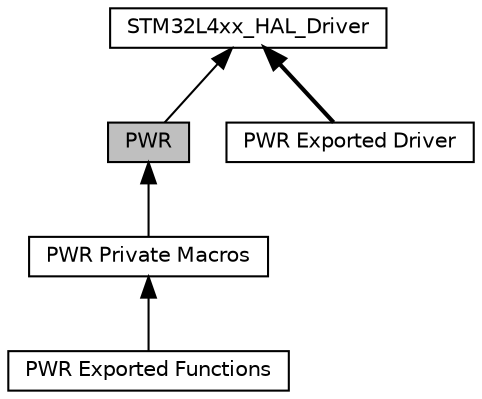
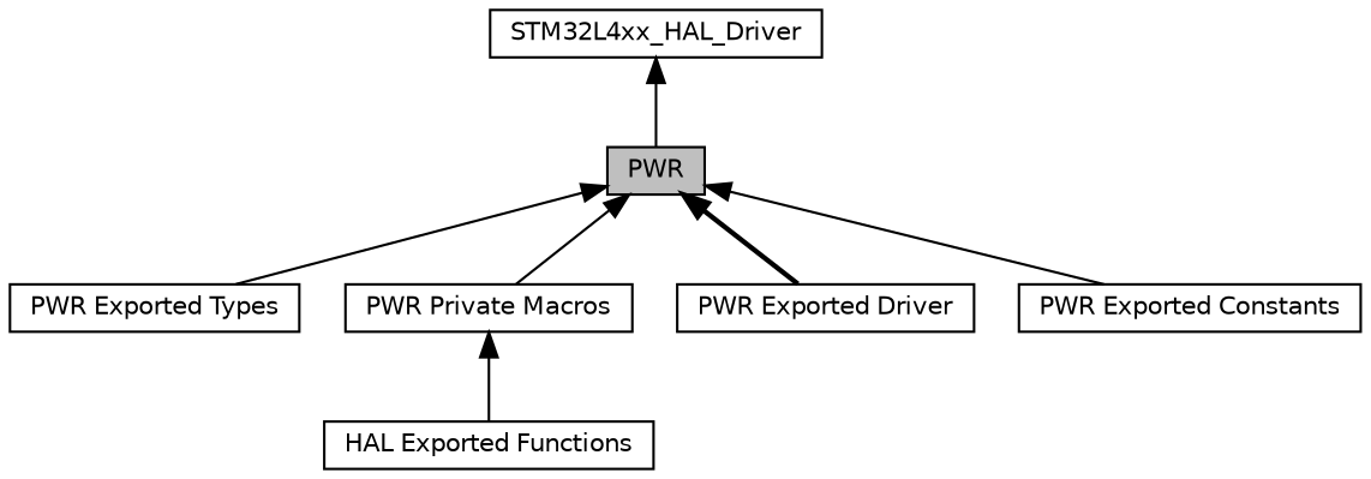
  digraph {
    rankdir=TB
    node [color=black fillcolor=white fontname=Helvetica fontsize=10 shape=box style=filled]
    edge [dir=back fontname=Helvetica fontsize=10 labelfontname=Helvetica labelfontsize=10 shape=plaintext style=solid]
-   n1 [height=0.2 label="PWR Exported Functions" width=0.4]
+   n1 [height=0.2 label="HAL Exported Functions" width=0.4]
    n2 [height=0.2 label=STM32L4xx_HAL_Driver width=0.4]
    n3 [fillcolor=grey75 fontcolor=black height=0.2 label=PWR width=0.4]
+   n4 [height=0.2 label="PWR Exported Types" width=0.4]
    n5 [height=0.2 label="PWR Private Macros" width=0.4]
    n6 [height=0.2 label="PWR Exported Driver" width=0.4]
+   n7 [height=0.2 label="PWR Exported Constants" width=0.4]
    n2 -> n3
+   n3 -> n4
    n3 -> n5
-   n2 -> n6 [style=bold]
+   n3 -> n6 [style=bold]
+   n3 -> n7
    n5 -> n1
  }
